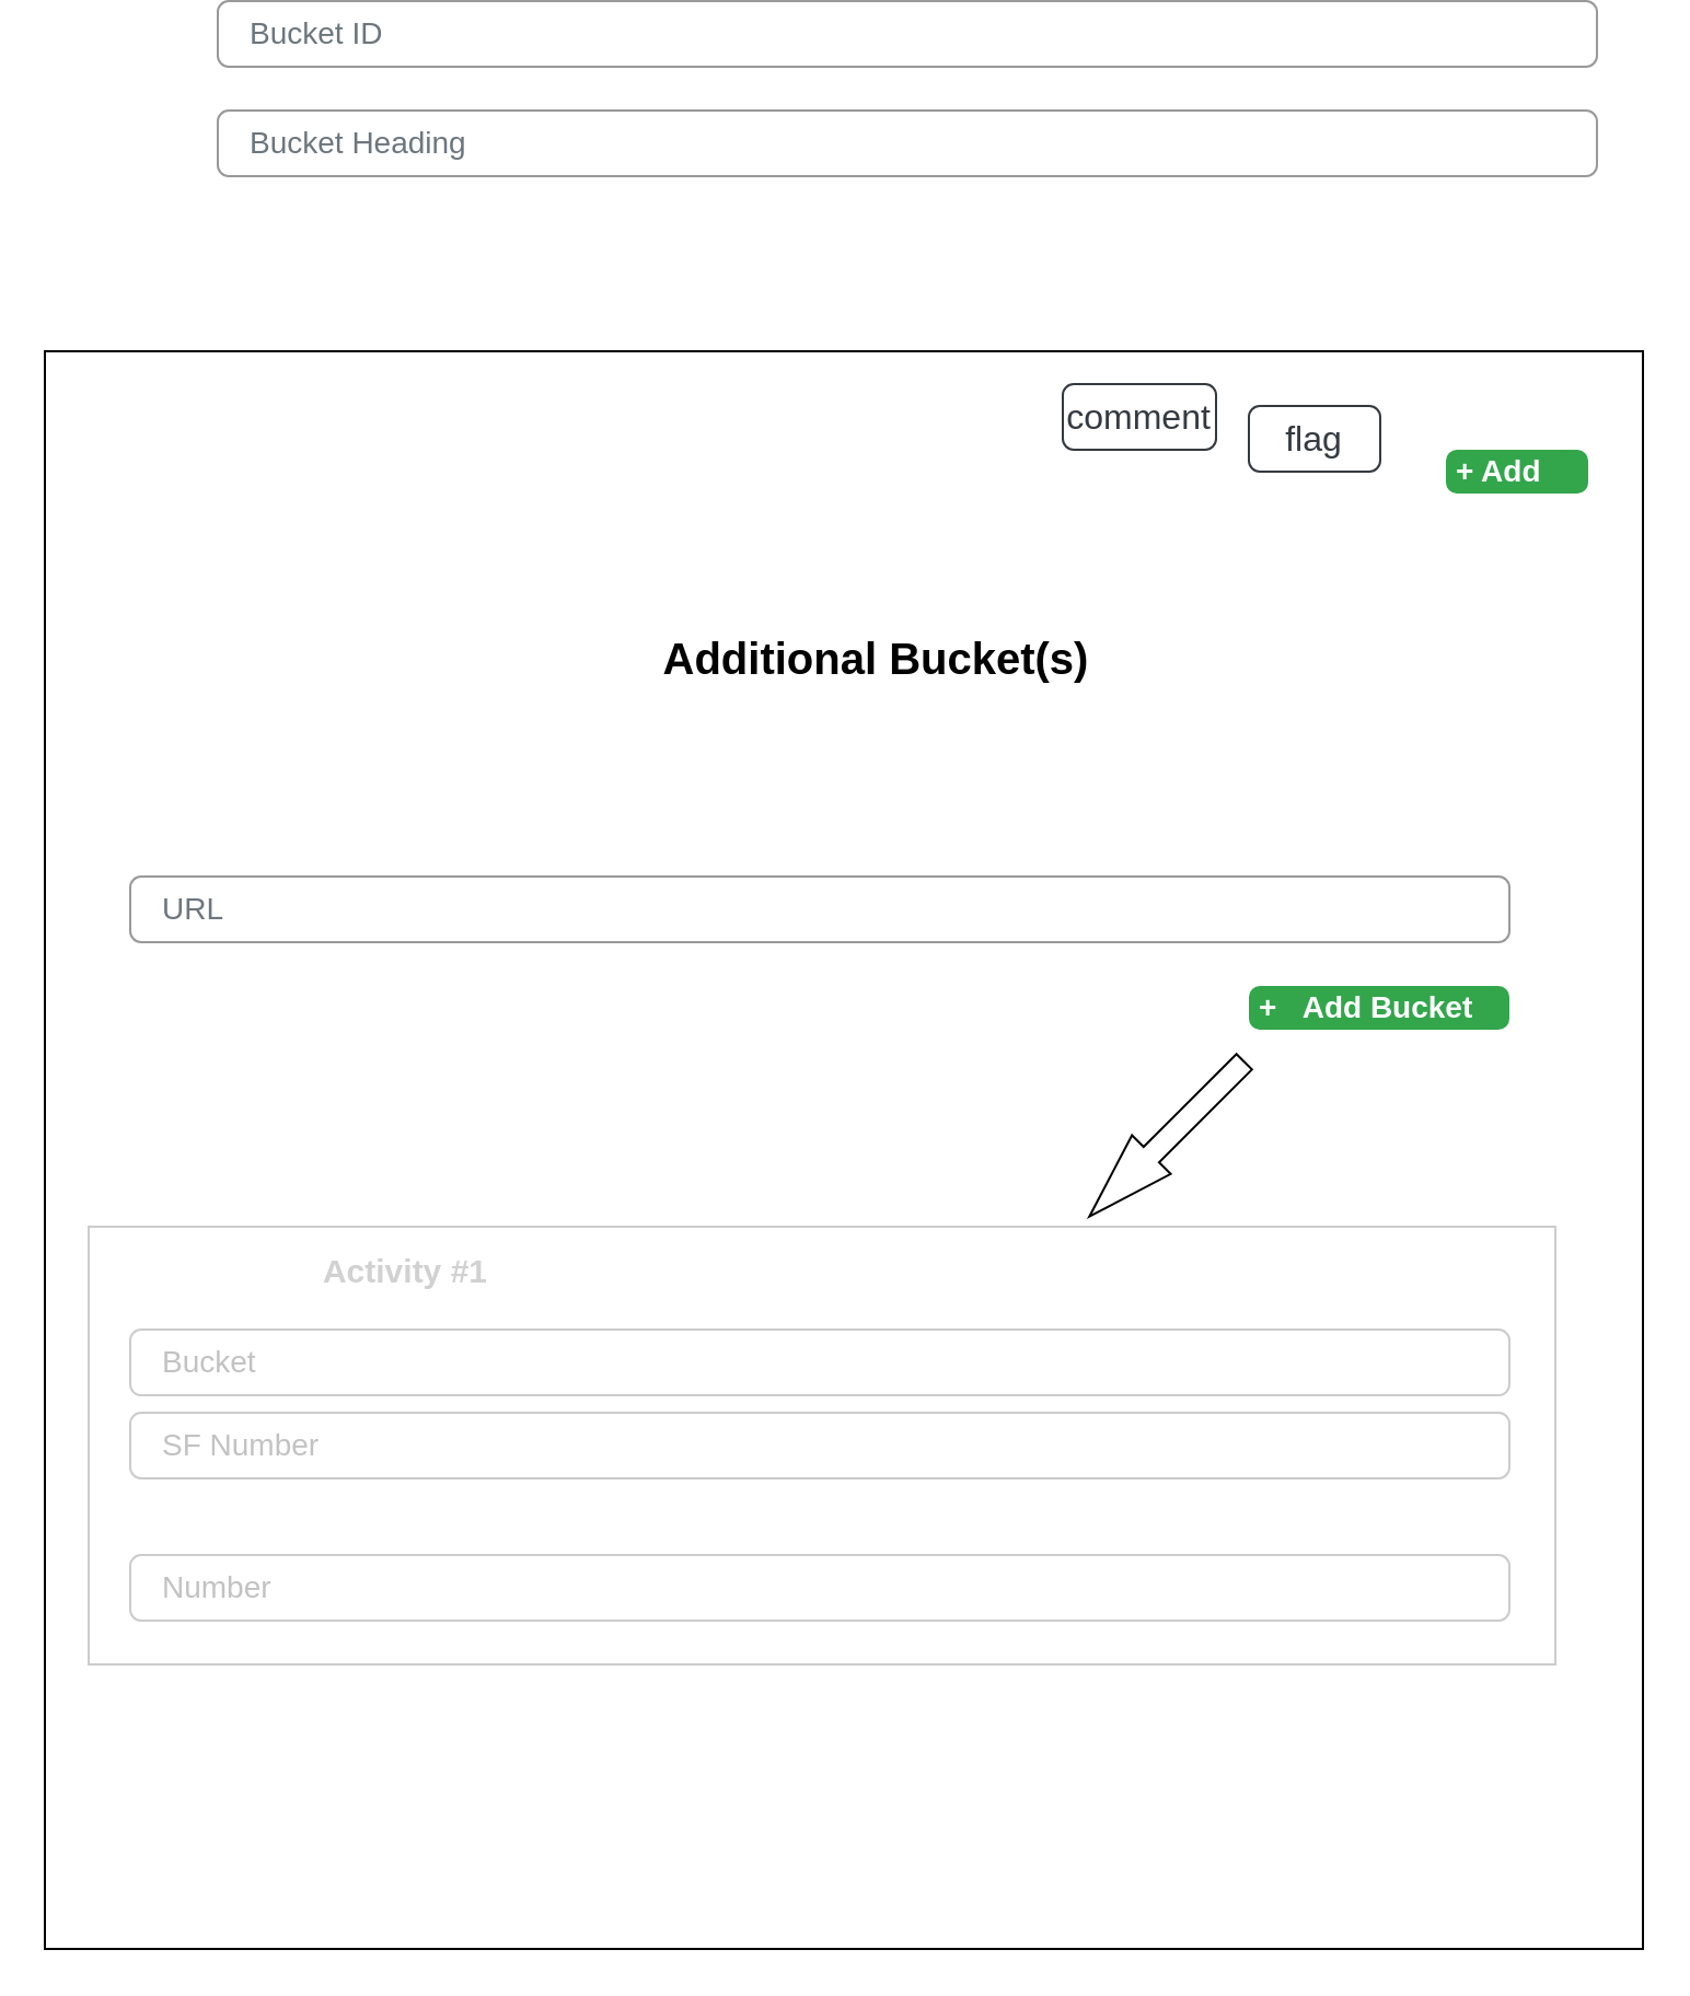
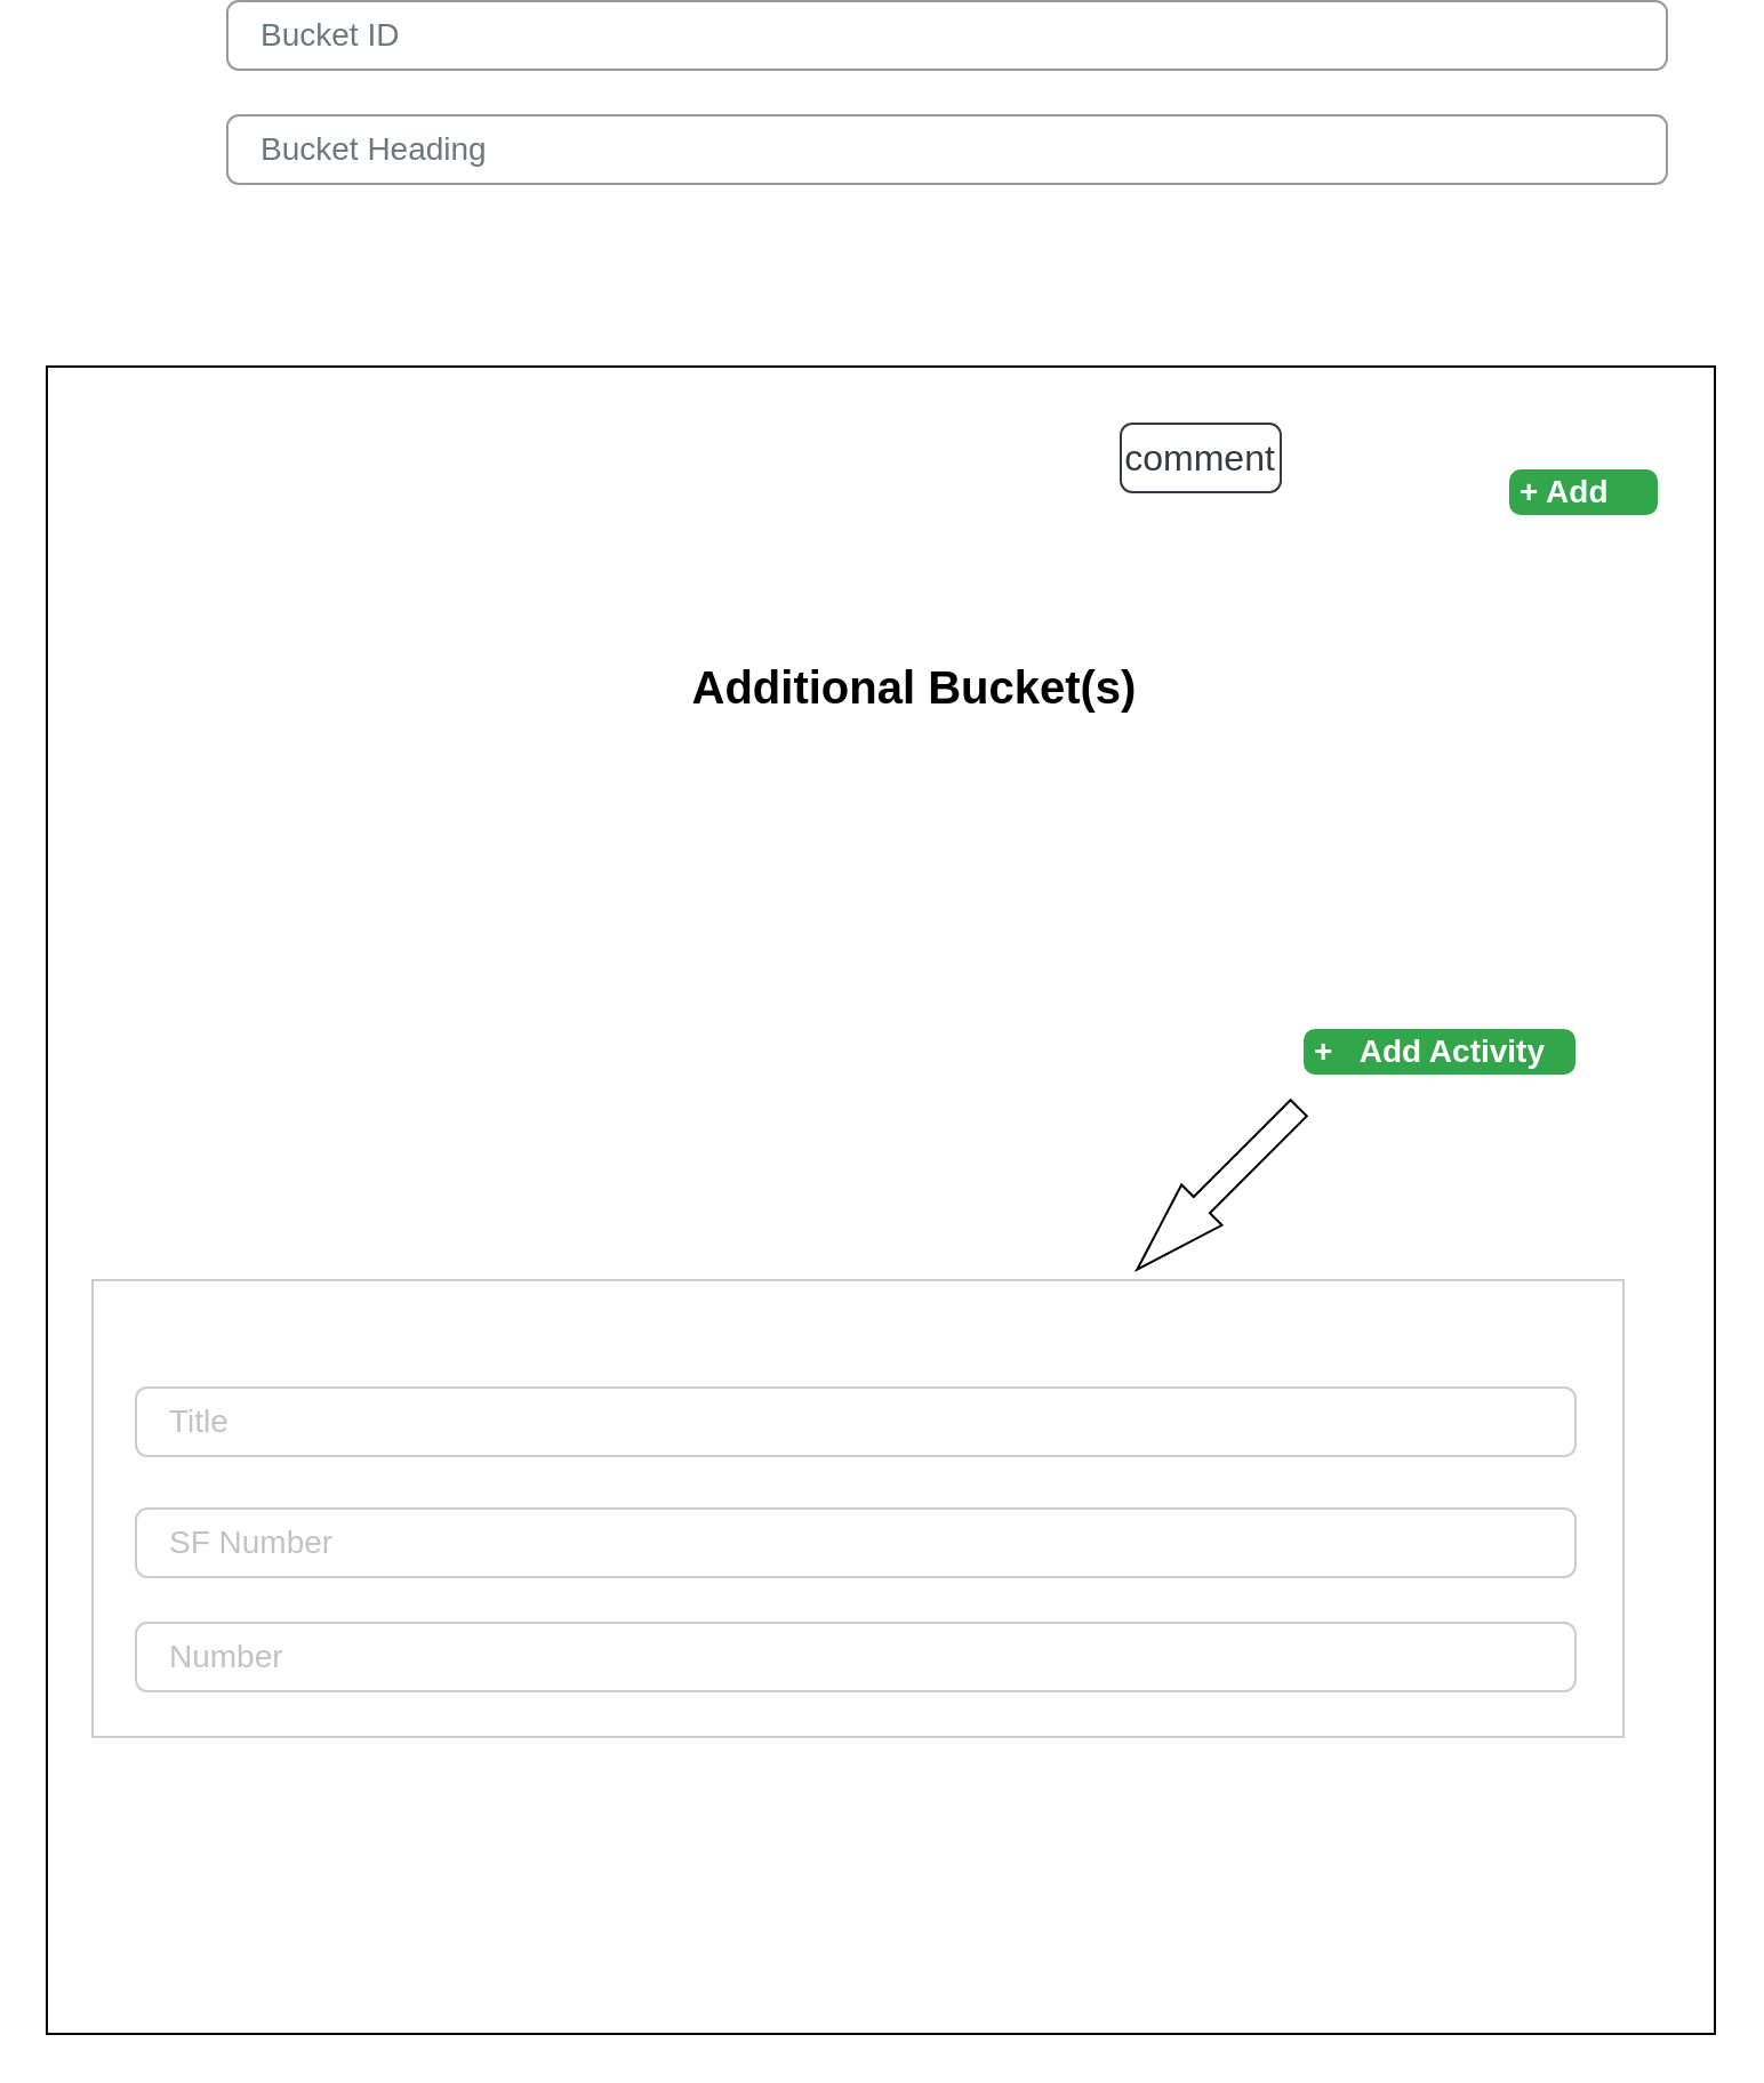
  <mxCell id="0" />
  <mxCell id="1" parent="0" />
  <mxCell id="2" value="" style="whiteSpace=wrap;html=1;aspect=fixed;" vertex="1" parent="1"><mxGeometry x="20" y="20" width="730" height="730" as="geometry" /></mxCell>
  <mxCell id="3" value="" style="rounded=0;whiteSpace=wrap;html=1;fillColor=none;fontColor=#D1D1D1;strokeColor=#CCCCCC;" vertex="1" parent="1"><mxGeometry x="40" y="420" width="670" height="200" as="geometry" /></mxCell>
  <mxCell id="4" value="&lt;font style=&quot;font-size: 20px&quot;&gt;&lt;b&gt;Additional Bucket(s)&lt;/b&gt;&lt;/font&gt;" style="text;html=1;strokeColor=none;fillColor=none;align=center;verticalAlign=middle;whiteSpace=wrap;rounded=0;" vertex="1" parent="1"><mxGeometry x="255" y="150" width="290" height="20" as="geometry" /></mxCell>
  <mxCell id="5" value="+ Add" style="html=1;shadow=0;dashed=0;shape=mxgraph.bootstrap.rrect;rSize=5;strokeColor=none;strokeWidth=1;fillColor=#33A64C;fontColor=#FFFFFF;whiteSpace=wrap;align=left;verticalAlign=middle;spacingLeft=0;fontStyle=1;fontSize=14;spacing=5;" vertex="1" parent="1"><mxGeometry x="660" y="65" width="65" height="20" as="geometry" /></mxCell>
- <mxCell id="6" value="flag" style="html=1;shadow=0;dashed=0;shape=mxgraph.bootstrap.rrect;rSize=5;strokeColor=#343A40;strokeWidth=1;fillColor=none;fontColor=#343A40;whiteSpace=wrap;align=center;verticalAlign=middle;spacingLeft=0;fontStyle=0;fontSize=16;spacing=5;" vertex="1" parent="1"><mxGeometry x="570" y="45" width="60" height="30" as="geometry" /></mxCell>
- <mxCell id="7" value="comment" style="html=1;shadow=0;dashed=0;shape=mxgraph.bootstrap.rrect;rSize=5;strokeColor=#343A40;strokeWidth=1;fillColor=none;fontColor=#343A40;whiteSpace=wrap;align=center;verticalAlign=middle;spacingLeft=0;fontStyle=0;fontSize=16;spacing=5;" vertex="1" parent="1"><mxGeometry x="485" y="35" width="70" height="30" as="geometry" /></mxCell>
+ <mxCell id="7" value="comment" style="html=1;shadow=0;dashed=0;shape=mxgraph.bootstrap.rrect;rSize=5;strokeColor=#343A40;strokeWidth=1;fillColor=none;fontColor=#343A40;whiteSpace=wrap;align=center;verticalAlign=middle;spacingLeft=0;fontStyle=0;fontSize=16;spacing=5;" vertex="1" parent="1"><mxGeometry x="490" y="45" width="70" height="30" as="geometry" /></mxCell>
  <mxCell id="8" value="Bucket ID" style="html=1;shadow=0;dashed=0;shape=mxgraph.bootstrap.rrect;rSize=5;fillColor=none;strokeColor=#999999;align=left;spacing=15;fontSize=14;fontColor=#6C767D;" vertex="1" parent="1"><mxGeometry width="630" height="30" relative="1" as="geometry"><mxPoint x="99" y="-140" as="offset" /></mxGeometry></mxCell>
  <mxCell id="9" value="Bucket Heading" style="html=1;shadow=0;dashed=0;shape=mxgraph.bootstrap.rrect;rSize=5;fillColor=none;strokeColor=#999999;align=left;spacing=15;fontSize=14;fontColor=#6C767D;" vertex="1" parent="1"><mxGeometry width="630" height="30" relative="1" as="geometry"><mxPoint x="99" y="-90" as="offset" /></mxGeometry></mxCell>
- <mxCell id="10" value="URL" style="html=1;shadow=0;dashed=0;shape=mxgraph.bootstrap.rrect;rSize=5;fillColor=none;strokeColor=#999999;align=left;spacing=15;fontSize=14;fontColor=#6C767D;" vertex="1" parent="1"><mxGeometry x="59" y="260" width="630" height="30" as="geometry" /></mxCell>
- <mxCell id="11" value="+&amp;nbsp; &amp;nbsp;Add Bucket" style="html=1;shadow=0;dashed=0;shape=mxgraph.bootstrap.rrect;rSize=5;strokeColor=none;strokeWidth=1;fillColor=#33A64C;fontColor=#FFFFFF;whiteSpace=wrap;align=left;verticalAlign=middle;spacingLeft=0;fontStyle=1;fontSize=14;spacing=5;" vertex="1" parent="1"><mxGeometry x="570" y="310" width="119" height="20" as="geometry" /></mxCell>
+ <mxCell id="11" value="+&amp;nbsp; &amp;nbsp;Add Activity" style="html=1;shadow=0;dashed=0;shape=mxgraph.bootstrap.rrect;rSize=5;strokeColor=none;strokeWidth=1;fillColor=#33A64C;fontColor=#FFFFFF;whiteSpace=wrap;align=left;verticalAlign=middle;spacingLeft=0;fontStyle=1;fontSize=14;spacing=5;" vertex="1" parent="1"><mxGeometry x="570" y="310" width="119" height="20" as="geometry" /></mxCell>
  <mxCell id="12" value="" style="endArrow=classic;html=1;exitX=0.303;exitY=1;exitDx=0;exitDy=0;exitPerimeter=0;noJump=1;anchorPointDirection=1;snapToPoint=0;movable=0;strokeColor=none;" edge="1" parent="1" source="11" target="13"><mxGeometry width="50" height="50" relative="1" as="geometry"><mxPoint x="350" y="420" as="sourcePoint" /><mxPoint x="400" y="370" as="targetPoint" /></mxGeometry></mxCell>
  <mxCell id="13" value="" style="html=1;shadow=0;dashed=0;align=center;verticalAlign=middle;shape=mxgraph.arrows2.arrow;dy=0.6;dx=40;direction=north;notch=0;rotation=-135;" vertex="1" parent="1"><mxGeometry x="520" y="330" width="25" height="100" as="geometry" /></mxCell>
- <mxCell id="14" value="&lt;font color=&quot;#c2c2c2&quot;&gt;Bucket&lt;/font&gt;" style="html=1;shadow=0;dashed=0;shape=mxgraph.bootstrap.rrect;rSize=5;fillColor=none;align=left;spacing=15;fontSize=14;fontColor=#6C767D;strokeColor=#CCCCCC;" vertex="1" parent="1"><mxGeometry x="59" y="467.01" width="630" height="30" as="geometry" /></mxCell>
- <mxCell id="15" value="&lt;font color=&quot;#c2c2c2&quot;&gt;SF Number&lt;/font&gt;" style="html=1;shadow=0;dashed=0;shape=mxgraph.bootstrap.rrect;rSize=5;fillColor=none;align=left;spacing=15;fontSize=14;fontColor=#6C767D;strokeColor=#CCCCCC;" vertex="1" parent="1"><mxGeometry x="59" y="505" width="630" height="30" as="geometry" /></mxCell>
+ <mxCell id="14" value="&lt;font color=&quot;#c2c2c2&quot;&gt;Title&lt;/font&gt;" style="html=1;shadow=0;dashed=0;shape=mxgraph.bootstrap.rrect;rSize=5;fillColor=none;align=left;spacing=15;fontSize=14;fontColor=#6C767D;strokeColor=#CCCCCC;" vertex="1" parent="1"><mxGeometry x="59" y="467.01" width="630" height="30" as="geometry" /></mxCell>
+ <mxCell id="15" value="&lt;font color=&quot;#c2c2c2&quot;&gt;SF Number&lt;/font&gt;" style="html=1;shadow=0;dashed=0;shape=mxgraph.bootstrap.rrect;rSize=5;fillColor=none;align=left;spacing=15;fontSize=14;fontColor=#6C767D;strokeColor=#CCCCCC;" vertex="1" parent="1"><mxGeometry x="59" y="520" width="630" height="30" as="geometry" /></mxCell>
  <mxCell id="16" value="&lt;font color=&quot;#c2c2c2&quot;&gt;Number&lt;/font&gt;" style="html=1;shadow=0;dashed=0;shape=mxgraph.bootstrap.rrect;rSize=5;fillColor=none;align=left;spacing=15;fontSize=14;fontColor=#6C767D;strokeColor=#CCCCCC;" vertex="1" parent="1"><mxGeometry x="59" y="570" width="630" height="30" as="geometry" /></mxCell>
- <mxCell id="17" value="&lt;font style=&quot;font-size: 15px&quot;&gt;&lt;b&gt;Activity #1&lt;/b&gt;&lt;/font&gt;" style="text;html=1;strokeColor=none;fillColor=none;align=center;verticalAlign=middle;whiteSpace=wrap;rounded=0;fontColor=#D1D1D1;" vertex="1" parent="1"><mxGeometry x="70" y="430" width="230" height="20" as="geometry" /></mxCell>
